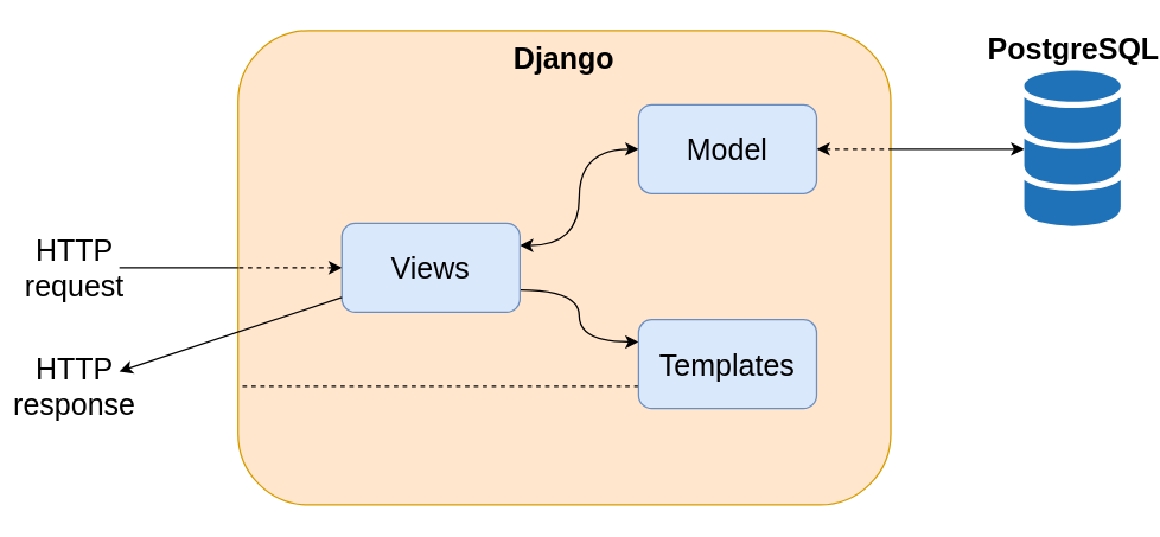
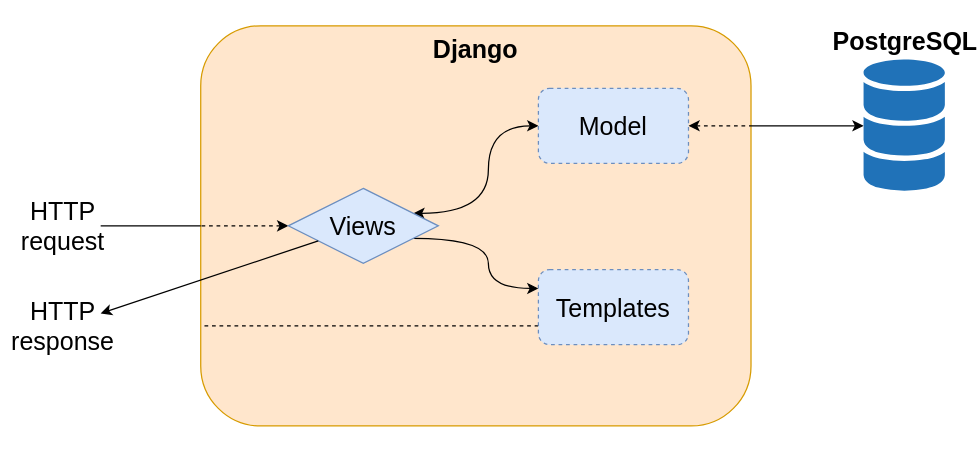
  <mxCell id="0" />
  <mxCell id="1" parent="0" />
  <mxCell id="2" value="Django" style="rounded=1;whiteSpace=wrap;html=1;fillColor=#ffe6cc;strokeColor=#d79b00;fontSize=20;fontStyle=1;verticalAlign=top;" vertex="1" parent="1"><mxGeometry x="160" y="20" width="440" height="320" as="geometry" /></mxCell>
  <mxCell id="3" style="edgeStyle=none;rounded=0;orthogonalLoop=1;jettySize=auto;html=1;entryX=1;entryY=0.25;entryDx=0;entryDy=0;startArrow=classic;startFill=1;fontSize=20;endArrow=none;endFill=0;" edge="1" parent="1" source="4" target="2"><mxGeometry relative="1" as="geometry" /></mxCell>
  <mxCell id="4" value="PostgreSQL" style="shadow=0;dashed=0;html=1;strokeColor=none;labelPosition=center;verticalLabelPosition=top;verticalAlign=bottom;outlineConnect=0;align=center;shape=mxgraph.office.databases.database_mini_3;fillColor=#2072B8;fontSize=20;aspect=fixed;fontStyle=1" vertex="1" parent="1"><mxGeometry x="690" y="47.05" width="65" height="105.9" as="geometry" /></mxCell>
  <mxCell id="5" style="edgeStyle=orthogonalEdgeStyle;curved=1;rounded=0;orthogonalLoop=1;jettySize=auto;html=1;exitX=1;exitY=0.25;exitDx=0;exitDy=0;entryX=0;entryY=0.5;entryDx=0;entryDy=0;fontSize=20;startArrow=classic;startFill=1;" edge="1" parent="1" source="8" target="10"><mxGeometry relative="1" as="geometry" /></mxCell>
  <mxCell id="6" style="edgeStyle=orthogonalEdgeStyle;curved=1;rounded=0;orthogonalLoop=1;jettySize=auto;html=1;exitX=1;exitY=0.75;exitDx=0;exitDy=0;entryX=0;entryY=0.25;entryDx=0;entryDy=0;fontSize=20;" edge="1" parent="1" source="8" target="12"><mxGeometry relative="1" as="geometry" /></mxCell>
  <mxCell id="7" style="edgeStyle=none;rounded=0;orthogonalLoop=1;jettySize=auto;html=1;exitX=0;exitY=0.5;exitDx=0;exitDy=0;entryX=0;entryY=0.5;entryDx=0;entryDy=0;dashed=1;startArrow=classic;startFill=1;endArrow=none;endFill=0;fontSize=20;" edge="1" parent="1" source="8" target="2"><mxGeometry relative="1" as="geometry" /></mxCell>
- <mxCell id="8" value="Views" style="rounded=1;whiteSpace=wrap;html=1;fontSize=20;fillColor=#dae8fc;strokeColor=#6c8ebf;" vertex="1" parent="1"><mxGeometry x="230" y="150" width="120" height="60" as="geometry" /></mxCell>
+ <mxCell id="8" value="Views" style="rhombus;whiteSpace=wrap;html=1;fontSize=20;fillColor=#dae8fc;strokeColor=#6c8ebf;" vertex="1" parent="1"><mxGeometry x="230" y="150" width="120" height="60" as="geometry" /></mxCell>
  <mxCell id="9" style="edgeStyle=none;rounded=0;orthogonalLoop=1;jettySize=auto;html=1;exitX=1;exitY=0.5;exitDx=0;exitDy=0;entryX=1;entryY=0.25;entryDx=0;entryDy=0;dashed=1;startArrow=classic;startFill=1;endArrow=none;endFill=0;fontSize=20;" edge="1" parent="1" source="10" target="2"><mxGeometry relative="1" as="geometry" /></mxCell>
- <mxCell id="10" value="Model" style="rounded=1;whiteSpace=wrap;html=1;fontSize=20;fillColor=#dae8fc;strokeColor=#6c8ebf;" vertex="1" parent="1"><mxGeometry x="430" y="70" width="120" height="60" as="geometry" /></mxCell>
+ <mxCell id="10" value="Model" style="rounded=1;whiteSpace=wrap;html=1;fontSize=20;fillColor=#dae8fc;strokeColor=#6c8ebf;dashed=1;" vertex="1" parent="1"><mxGeometry x="430" y="70" width="120" height="60" as="geometry" /></mxCell>
  <mxCell id="11" style="edgeStyle=none;rounded=0;orthogonalLoop=1;jettySize=auto;html=1;exitX=0;exitY=0.75;exitDx=0;exitDy=0;startArrow=none;startFill=0;endArrow=none;endFill=0;fontSize=20;dashed=1;" edge="1" parent="1" source="12"><mxGeometry relative="1" as="geometry"><mxPoint x="160" y="260" as="targetPoint" /></mxGeometry></mxCell>
- <mxCell id="12" value="Templates" style="rounded=1;whiteSpace=wrap;html=1;fontSize=20;fillColor=#dae8fc;strokeColor=#6c8ebf;" vertex="1" parent="1"><mxGeometry x="430" y="215" width="120" height="60" as="geometry" /></mxCell>
+ <mxCell id="12" value="Templates" style="rounded=1;whiteSpace=wrap;html=1;fontSize=20;fillColor=#dae8fc;strokeColor=#6c8ebf;dashed=1;" vertex="1" parent="1"><mxGeometry x="430" y="215" width="120" height="60" as="geometry" /></mxCell>
  <mxCell id="13" style="edgeStyle=none;rounded=0;orthogonalLoop=1;jettySize=auto;html=1;entryX=0;entryY=0.5;entryDx=0;entryDy=0;startArrow=none;startFill=0;endArrow=none;endFill=0;fontSize=20;" edge="1" parent="1" source="14" target="2"><mxGeometry relative="1" as="geometry" /></mxCell>
  <mxCell id="14" value="HTTP request" style="text;html=1;strokeColor=none;fillColor=none;align=center;verticalAlign=middle;whiteSpace=wrap;rounded=0;fontSize=20;" vertex="1" parent="1"><mxGeometry x="20" y="170" width="60" height="20" as="geometry" /></mxCell>
  <mxCell id="15" style="edgeStyle=none;rounded=0;orthogonalLoop=1;jettySize=auto;html=1;exitX=0.75;exitY=0;exitDx=0;exitDy=0;startArrow=none;startFill=0;endArrow=none;endFill=0;fontSize=20;" edge="1" parent="1" source="14" target="14"><mxGeometry relative="1" as="geometry" /></mxCell>
  <mxCell id="16" style="edgeStyle=none;rounded=0;orthogonalLoop=1;jettySize=auto;html=1;startArrow=classic;startFill=1;endArrow=none;endFill=0;fontSize=20;" edge="1" parent="1" source="17" target="8"><mxGeometry relative="1" as="geometry" /></mxCell>
  <mxCell id="17" value="HTTP response" style="text;html=1;strokeColor=none;fillColor=none;align=center;verticalAlign=middle;whiteSpace=wrap;rounded=0;fontSize=20;" vertex="1" parent="1"><mxGeometry x="20" y="250" width="60" height="20" as="geometry" /></mxCell>
